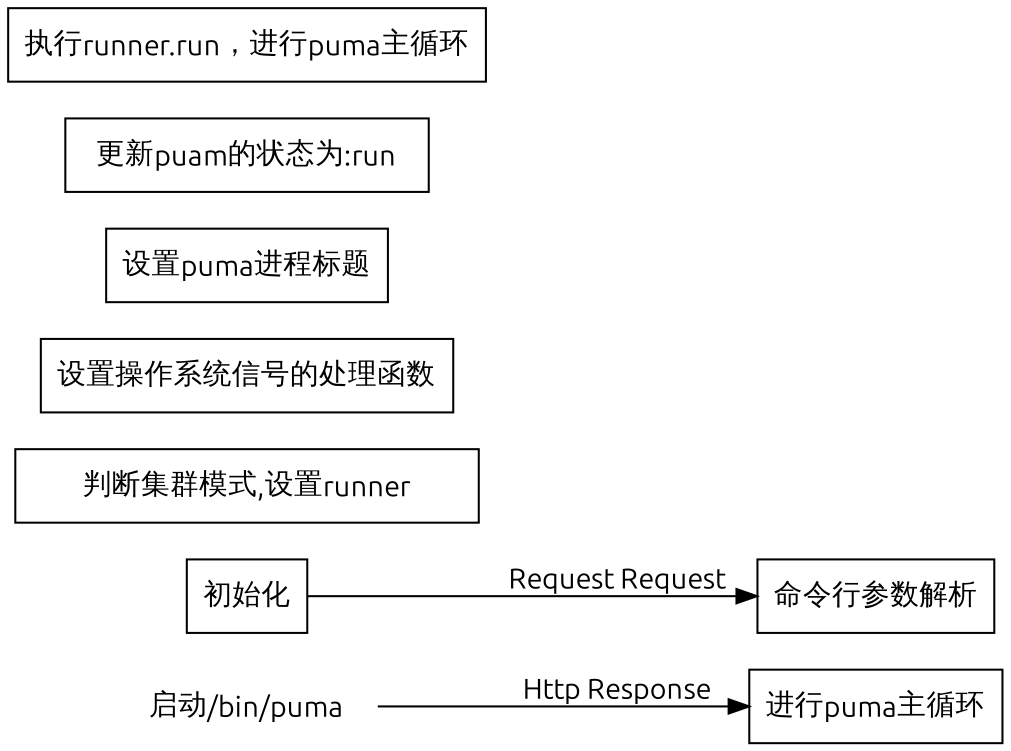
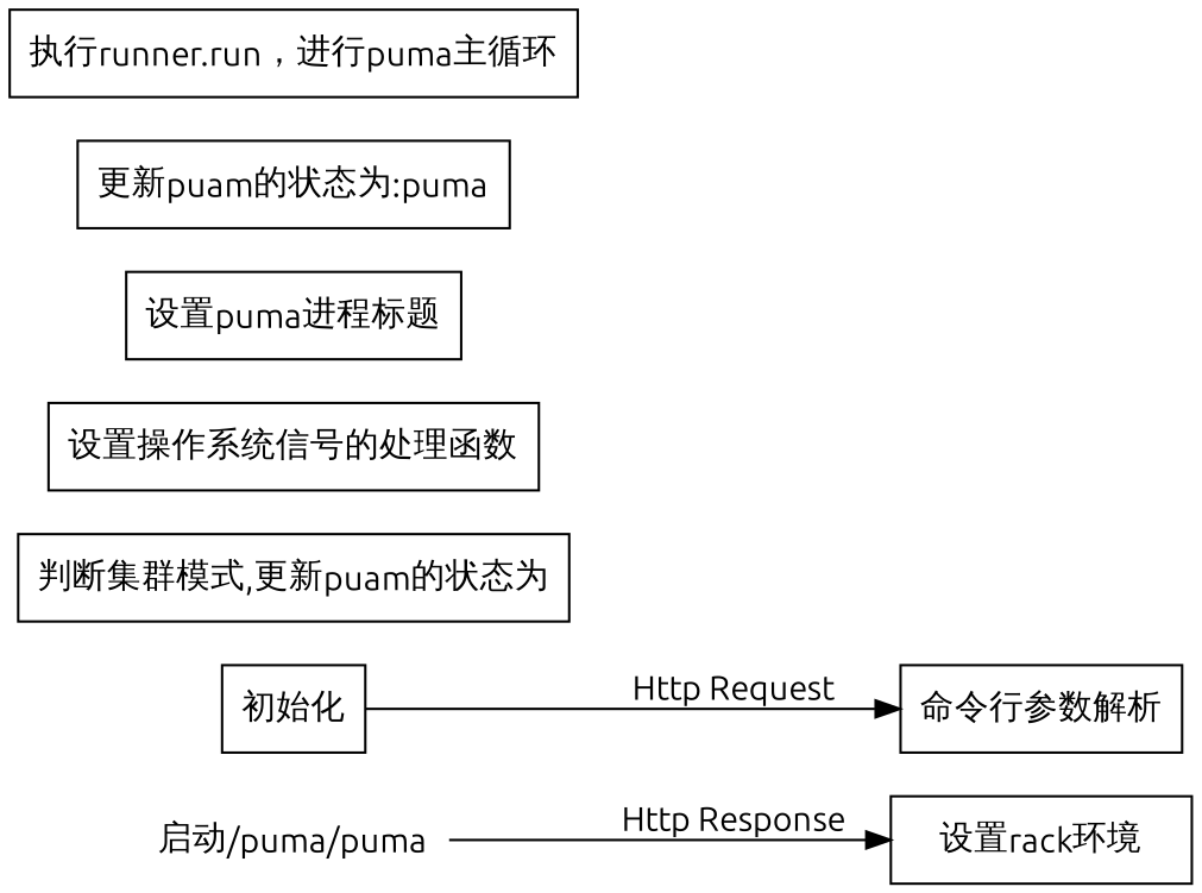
  digraph {
    fontname=Ubuntu
    rankdir=LR
    node [fontname=Ubuntu shape=box]
    edge [fontname=Ubuntu]
-   n1 [label="启动/bin/puma" shape=plaintext]
-   n2 [label="进行puma主循环"]
+   n1 [label="启动/puma/puma" shape=plaintext]
+   n2 [label="设置rack环境"]
    n3 [label="初始化"]
    n4 [label="命令行参数解析"]
-   n5 [label="判断集群模式,设置runner"]
+   n5 [label="判断集群模式,更新puam的状态为"]
    n6 [label="设置操作系统信号的处理函数"]
    n7 [label="设置puma进程标题"]
-   n8 [label="更新puam的状态为:run"]
+   n8 [label="更新puam的状态为:puma"]
    n9 [label="执行runner.run，进行puma主循环"]
    n1 -> n2 [label="Http Response"]
-   n3 -> n4 [label="Request Request"]
+   n3 -> n4 [label="Http Request"]
  }
